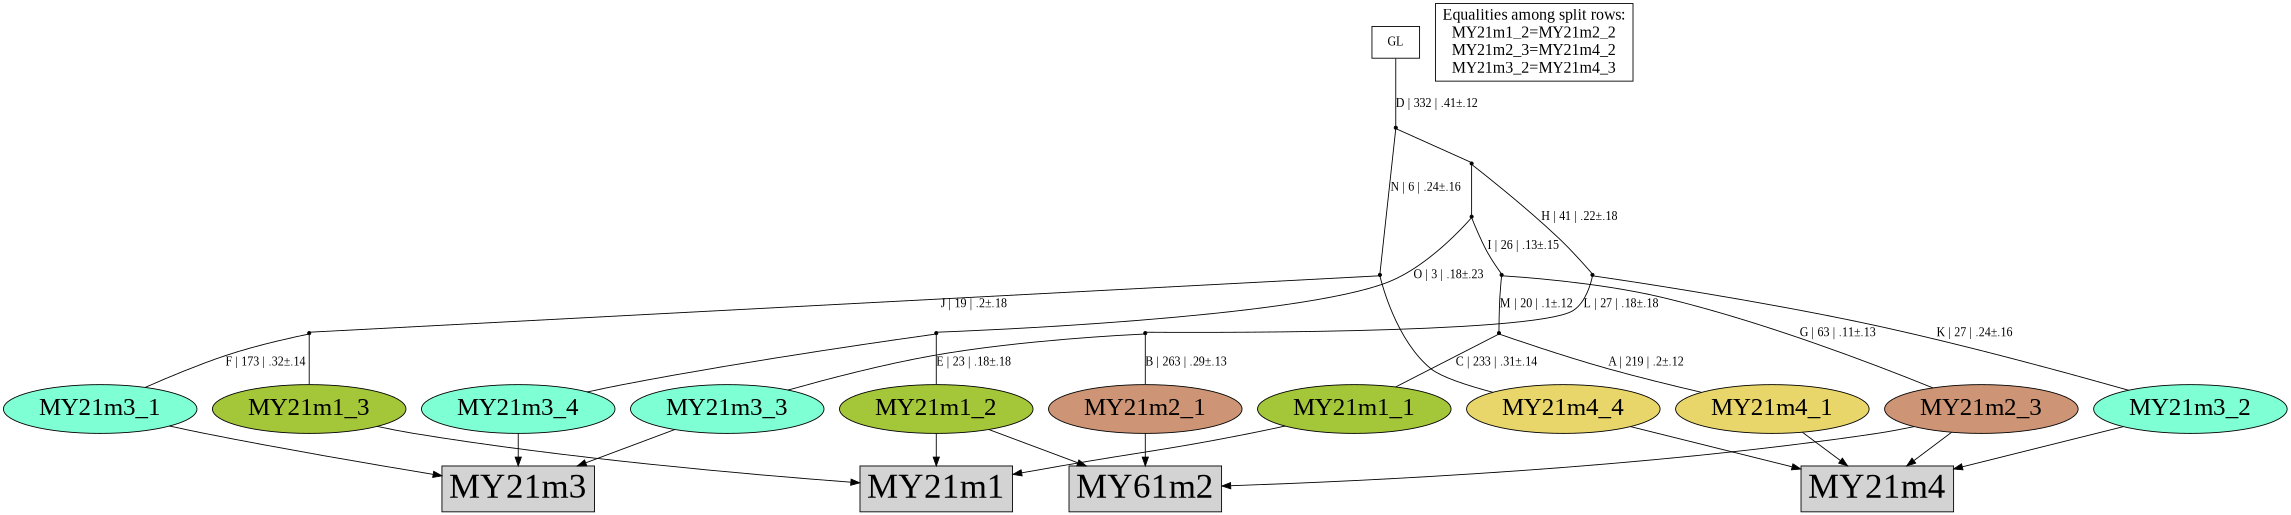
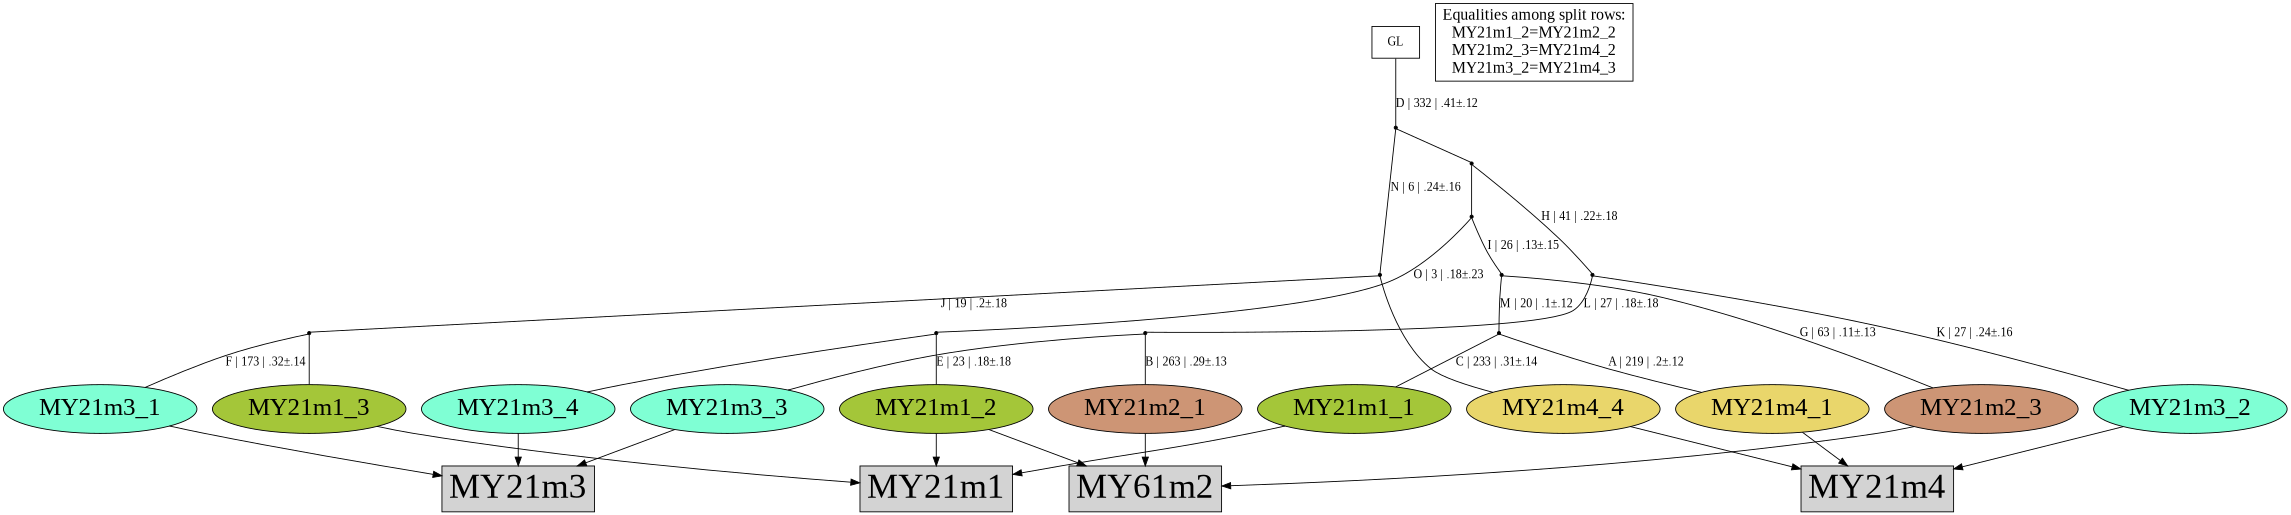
  digraph {
    fontname="Liberation Serif"
    node [fillcolor=black fontname="Liberation Serif" shape=oval style=filled]
    edge [arrowhead=none fontname="Liberation Serif"]
    n1 [fillcolor="#a4c639" fontsize=28 label=MY21m1_1]
    n2 [fillcolor="#a4c639" fontsize=28 label=MY21m1_2]
    n3 [fillcolor="#a4c639" fontsize=28 label=MY21m1_3]
    n4 [fillcolor="#cd9575" fontsize=28 label=MY21m2_1]
    n5 [fillcolor="#cd9575" fontsize=28 label=MY21m2_3]
    n6 [fillcolor="#7fffd4" fontsize=28 label=MY21m3_1]
    n7 [fillcolor="#7fffd4" fontsize=28 label=MY21m3_2]
    n8 [fillcolor="#7fffd4" fontsize=28 label=MY21m3_3]
    n9 [fillcolor="#7fffd4" fontsize=28 label=MY21m3_4]
    n10 [fillcolor="#e9d66b" fontsize=28 label=MY21m4_1]
    n11 [fillcolor="#e9d66b" fontsize=28 label=MY21m4_4]
    n12 [fontsize=40 label=MY21m1 shape=box fillcolor=""]
    n13 [fontsize=40 label=MY61m2 shape=box fillcolor=""]
    n14 [fontsize=40 label=MY21m4 shape=box fillcolor=""]
    n15 [fontsize=40 label=MY21m3 shape=box fillcolor=""]
    n16 [fontsize=18 label="Equalities among split rows:\nMY21m1_2=MY21m2_2\nMY21m2_3=MY21m4_2\nMY21m3_2=MY21m4_3\n" shape=box fillcolor="" style=""]
    Int1 [shape=point]
    Int2 [shape=point]
    Int3 [shape=point]
    Int4 [shape=point]
    Int5 [shape=point]
    Int6 [shape=point]
    Int7 [shape=point]
    Int8 [shape=point]
    Int9 [shape=point]
    Int10 [shape=point]
    n27 [fillcolor=white label=GL shape=box]
    subgraph sub_1 {
      rank=same
      n1
      n2
      n3
      n4
      n5
      n6
      n7
      n8
      n9
      n10
      n11
    }
    n1 -> n12 [arrowhead=normal]
    n2 -> n12 [arrowhead=normal]
    n2 -> n13 [arrowhead=normal]
    n3 -> n12 [arrowhead=normal]
    n4 -> n13 [arrowhead=normal]
    n5 -> n13 [arrowhead=normal]
-   n5 -> n14 [arrowhead=normal]
    n6 -> n15 [arrowhead=normal]
    n7 -> n14 [arrowhead=normal]
    n8 -> n15 [arrowhead=normal]
    n9 -> n15 [arrowhead=normal]
    n10 -> n14 [arrowhead=normal]
    n11 -> n14 [arrowhead=normal]
    Int1 -> n4 [label="B | 263 | .29±.13"]
    Int1 -> n8
    Int2 -> n3
    Int2 -> n6 [label="F | 173 | .32±.14"]
    Int3 -> n1 [label="C | 233 | .31±.14"]
    Int3 -> n10 [label="A | 219 | .2±.12"]
    Int4 -> n11
    Int4 -> Int2 [label="J | 19 | .2±.18"]
    Int5 -> n7 [label="K | 27 | .24±.16"]
    Int5 -> Int1 [label="L | 27 | .18±.18"]
    Int6 -> n5 [label="G | 63 | .11±.13"]
    Int6 -> Int3 [label="M | 20 | .1±.12"]
    Int7 -> n2 [label="E | 23 | .18±.18"]
    Int7 -> n9
    Int8 -> Int6 [label="I | 26 | .13±.15"]
    Int8 -> Int7 [label="O | 3 | .18±.23"]
    Int9 -> Int5 [label="H | 41 | .22±.18"]
    Int9 -> Int8
    Int10 -> Int4 [label="N | 6 | .24±.16"]
    Int10 -> Int9
    n27 -> Int10 [label="D | 332 | .41±.12"]
  }
